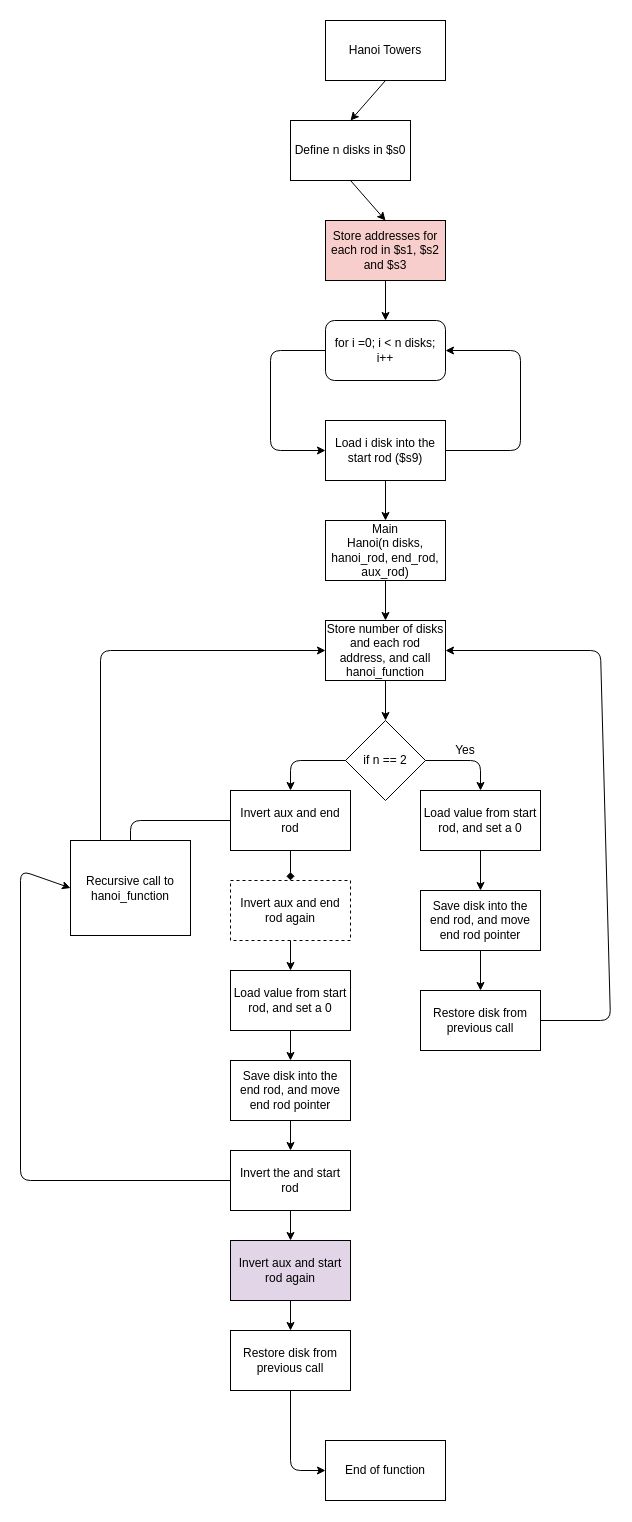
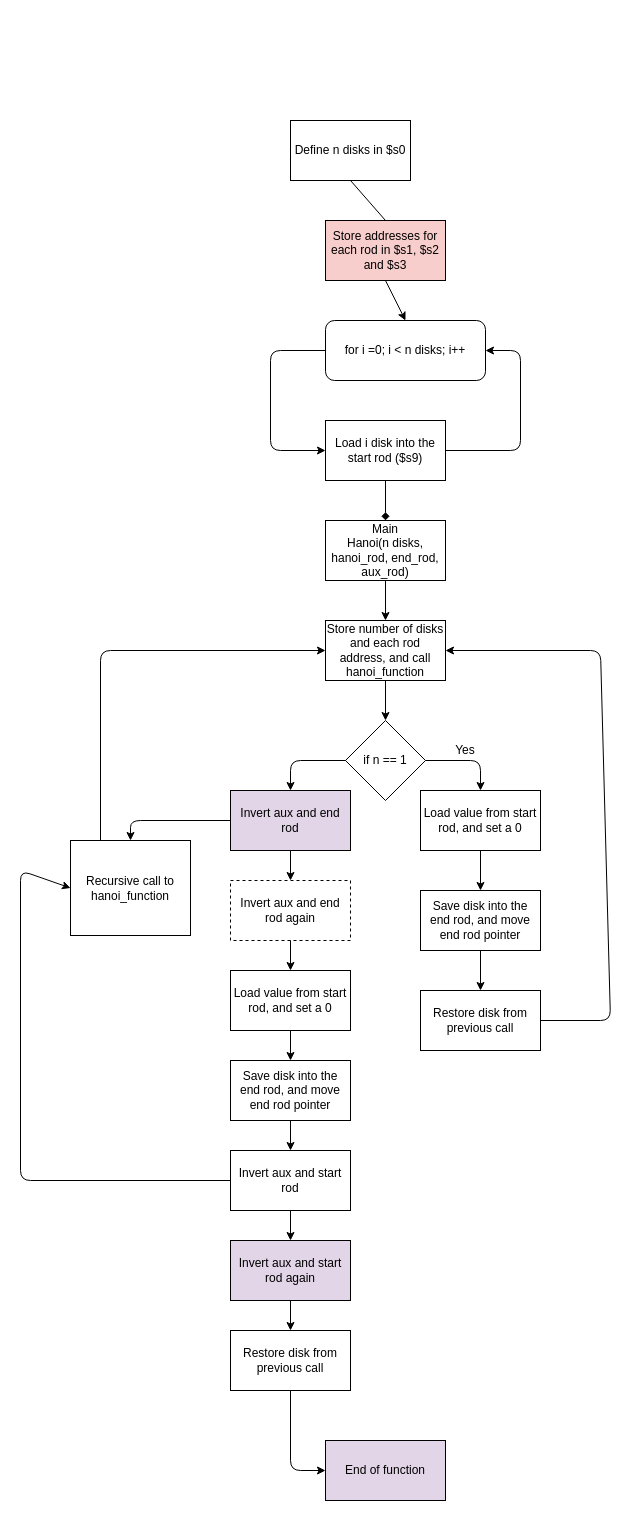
  <mxCell id="0" />
  <mxCell id="1" parent="0" />
- <mxCell id="2" value="Hanoi Towers" style="rounded=0;whiteSpace=wrap;html=1;" vertex="1" parent="1"><mxGeometry x="325" y="20" width="120" height="60" as="geometry" /></mxCell>
  <mxCell id="3" value="Define n disks in $s0" style="rounded=0;whiteSpace=wrap;html=1;" vertex="1" parent="1"><mxGeometry x="290" y="120" width="120" height="60" as="geometry" /></mxCell>
  <mxCell id="4" value="Store addresses for each rod in $s1, $s2 and $s3" style="rounded=0;whiteSpace=wrap;html=1;fillColor=#f8cecc;" vertex="1" parent="1"><mxGeometry x="325" y="220" width="120" height="60" as="geometry" /></mxCell>
- <mxCell id="5" value="for i =0; i &amp;lt; n disks; i++" style="rounded=1;whiteSpace=wrap;html=1;" vertex="1" parent="1"><mxGeometry x="325" y="320" width="120" height="60" as="geometry" /></mxCell>
+ <mxCell id="5" value="for i =0; i &amp;lt; n disks; i++" style="rounded=1;whiteSpace=wrap;html=1;" vertex="1" parent="1"><mxGeometry x="325" y="320" width="160" height="60" as="geometry" /></mxCell>
  <mxCell id="6" value="Load i disk into the start rod ($s9)" style="rounded=0;whiteSpace=wrap;html=1;" vertex="1" parent="1"><mxGeometry x="325" y="420" width="120" height="60" as="geometry" /></mxCell>
- <mxCell id="7" value="" style="endArrow=classic;html=1;exitX=0.5;exitY=1;exitDx=0;exitDy=0;entryX=0.5;entryY=0;entryDx=0;entryDy=0;" edge="1" parent="1" source="3" target="4"><mxGeometry width="50" height="50" relative="1" as="geometry"><mxPoint x="280" y="220" as="sourcePoint" /><mxPoint x="330" y="170" as="targetPoint" /></mxGeometry></mxCell>
+ <mxCell id="7" value="" style="endArrow=none;html=1;exitX=0.5;exitY=1;exitDx=0;exitDy=0;entryX=0.5;entryY=0;entryDx=0;entryDy=0;" edge="1" parent="1" source="3" target="4"><mxGeometry width="50" height="50" relative="1" as="geometry"><mxPoint x="280" y="220" as="sourcePoint" /><mxPoint x="330" y="170" as="targetPoint" /></mxGeometry></mxCell>
  <mxCell id="8" value="" style="endArrow=classic;html=1;exitX=0.5;exitY=1;exitDx=0;exitDy=0;entryX=0.5;entryY=0;entryDx=0;entryDy=0;" edge="1" parent="1" source="4" target="5"><mxGeometry width="50" height="50" relative="1" as="geometry"><mxPoint x="470" y="340" as="sourcePoint" /><mxPoint x="520" y="290" as="targetPoint" /></mxGeometry></mxCell>
  <mxCell id="9" value="" style="endArrow=classic;html=1;exitX=0;exitY=0.5;exitDx=0;exitDy=0;entryX=0;entryY=0.5;entryDx=0;entryDy=0;" edge="1" parent="1" source="5" target="6"><mxGeometry width="50" height="50" relative="1" as="geometry"><mxPoint x="250" y="380" as="sourcePoint" /><mxPoint x="250" y="500" as="targetPoint" /><Array as="points"><mxPoint x="270" y="350" /><mxPoint x="270" y="450" /></Array></mxGeometry></mxCell>
  <mxCell id="10" value="" style="endArrow=classic;html=1;exitX=1;exitY=0.5;exitDx=0;exitDy=0;entryX=1;entryY=0.5;entryDx=0;entryDy=0;" edge="1" parent="1" source="6" target="5"><mxGeometry width="50" height="50" relative="1" as="geometry"><mxPoint x="555" y="370" as="sourcePoint" /><mxPoint x="555" y="470" as="targetPoint" /><Array as="points"><mxPoint x="520" y="450" /><mxPoint x="520" y="350" /></Array></mxGeometry></mxCell>
- <mxCell id="11" value="" style="endArrow=classic;html=1;exitX=0.5;exitY=1;exitDx=0;exitDy=0;entryX=0.5;entryY=0;entryDx=0;entryDy=0;" edge="1" parent="1" source="2" target="3"><mxGeometry width="50" height="50" relative="1" as="geometry"><mxPoint x="220" y="110" as="sourcePoint" /><mxPoint x="270" y="60" as="targetPoint" /></mxGeometry></mxCell>
  <mxCell id="12" value="Main&lt;br&gt;Hanoi(n disks, hanoi_rod, end_rod, aux_rod)&lt;br&gt;" style="rounded=0;whiteSpace=wrap;html=1;" vertex="1" parent="1"><mxGeometry x="325" y="520" width="120" height="60" as="geometry" /></mxCell>
- <mxCell id="13" value="" style="endArrow=classic;html=1;exitX=0.5;exitY=1;exitDx=0;exitDy=0;entryX=0.5;entryY=0;entryDx=0;entryDy=0;" edge="1" parent="1" source="6" target="12"><mxGeometry width="50" height="50" relative="1" as="geometry"><mxPoint x="240" y="540" as="sourcePoint" /><mxPoint x="290" y="490" as="targetPoint" /></mxGeometry></mxCell>
+ <mxCell id="13" value="" style="endArrow=diamond;html=1;exitX=0.5;exitY=1;exitDx=0;exitDy=0;entryX=0.5;entryY=0;entryDx=0;entryDy=0;" edge="1" parent="1" source="6" target="12"><mxGeometry width="50" height="50" relative="1" as="geometry"><mxPoint x="240" y="540" as="sourcePoint" /><mxPoint x="290" y="490" as="targetPoint" /></mxGeometry></mxCell>
  <mxCell id="14" value="Store number of disks and each rod address, and call hanoi_function" style="rounded=0;whiteSpace=wrap;html=1;" vertex="1" parent="1"><mxGeometry x="325" y="620" width="120" height="60" as="geometry" /></mxCell>
  <mxCell id="15" value="" style="endArrow=classic;html=1;exitX=0.5;exitY=1;exitDx=0;exitDy=0;entryX=0.5;entryY=0;entryDx=0;entryDy=0;" edge="1" parent="1" source="12" target="14"><mxGeometry width="50" height="50" relative="1" as="geometry"><mxPoint x="300" y="640" as="sourcePoint" /><mxPoint x="350" y="590" as="targetPoint" /></mxGeometry></mxCell>
  <mxCell id="16" value="" style="endArrow=classic;html=1;exitX=0.5;exitY=1;exitDx=0;exitDy=0;" edge="1" parent="1" source="14"><mxGeometry width="50" height="50" relative="1" as="geometry"><mxPoint x="370" y="760" as="sourcePoint" /><mxPoint x="385" y="720" as="targetPoint" /></mxGeometry></mxCell>
- <mxCell id="17" value="if n == 2" style="rhombus;whiteSpace=wrap;html=1;" vertex="1" parent="1"><mxGeometry x="345" y="720" width="80" height="80" as="geometry" /></mxCell>
+ <mxCell id="17" value="if n == 1" style="rhombus;whiteSpace=wrap;html=1;" vertex="1" parent="1"><mxGeometry x="345" y="720" width="80" height="80" as="geometry" /></mxCell>
  <mxCell id="18" value="" style="endArrow=classic;html=1;exitX=1;exitY=0.5;exitDx=0;exitDy=0;" edge="1" parent="1" source="17"><mxGeometry width="50" height="50" relative="1" as="geometry"><mxPoint x="460" y="790" as="sourcePoint" /><mxPoint x="480" y="790" as="targetPoint" /><Array as="points"><mxPoint x="480" y="760" /></Array></mxGeometry></mxCell>
  <mxCell id="19" value="Load value from start rod, and set a 0" style="rounded=0;whiteSpace=wrap;html=1;" vertex="1" parent="1"><mxGeometry x="420" y="790" width="120" height="60" as="geometry" /></mxCell>
  <mxCell id="20" value="Yes" style="text;html=1;strokeColor=none;fillColor=none;align=center;verticalAlign=middle;whiteSpace=wrap;rounded=0;" vertex="1" parent="1"><mxGeometry x="445" y="740" width="40" height="20" as="geometry" /></mxCell>
  <mxCell id="21" value="Save disk into the end rod, and move end rod pointer" style="rounded=0;whiteSpace=wrap;html=1;" vertex="1" parent="1"><mxGeometry x="420" y="890" width="120" height="60" as="geometry" /></mxCell>
  <mxCell id="22" value="" style="endArrow=classic;html=1;exitX=0.5;exitY=1;exitDx=0;exitDy=0;entryX=0.5;entryY=0;entryDx=0;entryDy=0;" edge="1" parent="1" source="19" target="21"><mxGeometry width="50" height="50" relative="1" as="geometry"><mxPoint x="560" y="890" as="sourcePoint" /><mxPoint x="610" y="840" as="targetPoint" /></mxGeometry></mxCell>
  <mxCell id="23" value="" style="endArrow=classic;html=1;exitX=0;exitY=0.5;exitDx=0;exitDy=0;" edge="1" parent="1" source="17"><mxGeometry width="50" height="50" relative="1" as="geometry"><mxPoint x="240" y="780" as="sourcePoint" /><mxPoint x="290" y="790" as="targetPoint" /><Array as="points"><mxPoint x="290" y="760" /></Array></mxGeometry></mxCell>
- <mxCell id="24" value="Invert aux and end rod" style="rounded=0;whiteSpace=wrap;html=1;" vertex="1" parent="1"><mxGeometry x="230" y="790" width="120" height="60" as="geometry" /></mxCell>
+ <mxCell id="24" value="Invert aux and end rod" style="rounded=0;whiteSpace=wrap;html=1;fillColor=#e1d5e7;" vertex="1" parent="1"><mxGeometry x="230" y="790" width="120" height="60" as="geometry" /></mxCell>
  <mxCell id="25" value="Recursive call to hanoi_function" style="rounded=0;whiteSpace=wrap;html=1;" vertex="1" parent="1"><mxGeometry x="70" y="840" width="120" height="95" as="geometry" /></mxCell>
  <mxCell id="26" value="Invert aux and end rod again" style="rounded=0;whiteSpace=wrap;html=1;dashed=1;" vertex="1" parent="1"><mxGeometry x="230" y="880" width="120" height="60" as="geometry" /></mxCell>
  <mxCell id="27" value="Load value from start rod, and set a 0" style="rounded=0;whiteSpace=wrap;html=1;" vertex="1" parent="1"><mxGeometry x="230" y="970" width="120" height="60" as="geometry" /></mxCell>
  <mxCell id="28" value="Save disk into the end rod, and move end rod pointer" style="rounded=0;whiteSpace=wrap;html=1;" vertex="1" parent="1"><mxGeometry x="230" y="1060" width="120" height="60" as="geometry" /></mxCell>
- <mxCell id="29" value="Invert the and start rod" style="rounded=0;whiteSpace=wrap;html=1;" vertex="1" parent="1"><mxGeometry x="230" y="1150" width="120" height="60" as="geometry" /></mxCell>
+ <mxCell id="29" value="Invert aux and start rod" style="rounded=0;whiteSpace=wrap;html=1;" vertex="1" parent="1"><mxGeometry x="230" y="1150" width="120" height="60" as="geometry" /></mxCell>
  <mxCell id="30" value="Invert aux and start rod again" style="rounded=0;whiteSpace=wrap;html=1;fillColor=#e1d5e7;" vertex="1" parent="1"><mxGeometry x="230" y="1240" width="120" height="60" as="geometry" /></mxCell>
  <mxCell id="31" value="Restore disk from previous call" style="rounded=0;whiteSpace=wrap;html=1;" vertex="1" parent="1"><mxGeometry x="230" y="1330" width="120" height="60" as="geometry" /></mxCell>
- <mxCell id="32" value="End of function" style="rounded=0;whiteSpace=wrap;html=1;" vertex="1" parent="1"><mxGeometry x="325" y="1440" width="120" height="60" as="geometry" /></mxCell>
- <mxCell id="33" value="" style="endArrow=none;html=1;exitX=0;exitY=0.5;exitDx=0;exitDy=0;entryX=0.5;entryY=0;entryDx=0;entryDy=0;" edge="1" parent="1" source="24" target="25"><mxGeometry width="50" height="50" relative="1" as="geometry"><mxPoint x="120" y="815" as="sourcePoint" /><mxPoint x="130" y="820" as="targetPoint" /><Array as="points"><mxPoint x="130" y="820" /></Array></mxGeometry></mxCell>
+ <mxCell id="32" value="End of function" style="rounded=0;whiteSpace=wrap;html=1;fillColor=#e1d5e7;" vertex="1" parent="1"><mxGeometry x="325" y="1440" width="120" height="60" as="geometry" /></mxCell>
+ <mxCell id="33" value="" style="endArrow=classic;html=1;exitX=0;exitY=0.5;exitDx=0;exitDy=0;entryX=0.5;entryY=0;entryDx=0;entryDy=0;" edge="1" parent="1" source="24" target="25"><mxGeometry width="50" height="50" relative="1" as="geometry"><mxPoint x="120" y="815" as="sourcePoint" /><mxPoint x="130" y="820" as="targetPoint" /><Array as="points"><mxPoint x="130" y="820" /></Array></mxGeometry></mxCell>
  <mxCell id="34" value="" style="endArrow=classic;html=1;exitX=0.5;exitY=1;exitDx=0;exitDy=0;entryX=0.5;entryY=0;entryDx=0;entryDy=0;" edge="1" parent="1" source="26" target="27"><mxGeometry width="50" height="50" relative="1" as="geometry"><mxPoint x="120" y="1030" as="sourcePoint" /><mxPoint x="170" y="980" as="targetPoint" /></mxGeometry></mxCell>
  <mxCell id="35" value="" style="endArrow=classic;html=1;entryX=0.5;entryY=0;entryDx=0;entryDy=0;exitX=0.5;exitY=1;exitDx=0;exitDy=0;" edge="1" parent="1" source="27" target="28"><mxGeometry width="50" height="50" relative="1" as="geometry"><mxPoint x="425" y="1075" as="sourcePoint" /><mxPoint x="345" y="1085" as="targetPoint" /></mxGeometry></mxCell>
  <mxCell id="36" value="" style="endArrow=classic;html=1;exitX=0.5;exitY=1;exitDx=0;exitDy=0;entryX=0.5;entryY=0;entryDx=0;entryDy=0;" edge="1" parent="1" source="28" target="29"><mxGeometry width="50" height="50" relative="1" as="geometry"><mxPoint x="110" y="1190" as="sourcePoint" /><mxPoint x="160" y="1140" as="targetPoint" /></mxGeometry></mxCell>
  <mxCell id="37" value="" style="endArrow=classic;html=1;exitX=0;exitY=0.5;exitDx=0;exitDy=0;entryX=0;entryY=0.5;entryDx=0;entryDy=0;" edge="1" parent="1" source="29" target="25"><mxGeometry width="50" height="50" relative="1" as="geometry"><mxPoint x="100" y="1210" as="sourcePoint" /><mxPoint x="10" y="850" as="targetPoint" /><Array as="points"><mxPoint x="20" y="1180" /><mxPoint x="20" y="870" /></Array></mxGeometry></mxCell>
  <mxCell id="38" value="" style="endArrow=classic;html=1;exitX=0.25;exitY=0;exitDx=0;exitDy=0;entryX=0;entryY=0.5;entryDx=0;entryDy=0;" edge="1" parent="1" source="25" target="14"><mxGeometry width="50" height="50" relative="1" as="geometry"><mxPoint x="50" y="780" as="sourcePoint" /><mxPoint x="100" y="730" as="targetPoint" /><Array as="points"><mxPoint x="100" y="650" /></Array></mxGeometry></mxCell>
- <mxCell id="39" value="" style="endArrow=diamond;html=1;exitX=0.5;exitY=1;exitDx=0;exitDy=0;entryX=0.5;entryY=0;entryDx=0;entryDy=0;" edge="1" parent="1" source="24" target="26"><mxGeometry width="50" height="50" relative="1" as="geometry"><mxPoint x="140" y="1000" as="sourcePoint" /><mxPoint x="190" y="950" as="targetPoint" /></mxGeometry></mxCell>
+ <mxCell id="39" value="" style="endArrow=classic;html=1;exitX=0.5;exitY=1;exitDx=0;exitDy=0;entryX=0.5;entryY=0;entryDx=0;entryDy=0;" edge="1" parent="1" source="24" target="26"><mxGeometry width="50" height="50" relative="1" as="geometry"><mxPoint x="140" y="1000" as="sourcePoint" /><mxPoint x="190" y="950" as="targetPoint" /></mxGeometry></mxCell>
  <mxCell id="40" value="" style="endArrow=classic;html=1;exitX=0.5;exitY=1;exitDx=0;exitDy=0;entryX=0.5;entryY=0;entryDx=0;entryDy=0;" edge="1" parent="1" source="29" target="30"><mxGeometry width="50" height="50" relative="1" as="geometry"><mxPoint x="130" y="1260" as="sourcePoint" /><mxPoint x="180" y="1210" as="targetPoint" /></mxGeometry></mxCell>
  <mxCell id="41" value="" style="endArrow=classic;html=1;exitX=0.5;exitY=1;exitDx=0;exitDy=0;entryX=0.5;entryY=0;entryDx=0;entryDy=0;" edge="1" parent="1" source="30" target="31"><mxGeometry width="50" height="50" relative="1" as="geometry"><mxPoint x="90" y="1360" as="sourcePoint" /><mxPoint x="140" y="1310" as="targetPoint" /></mxGeometry></mxCell>
  <mxCell id="42" value="" style="endArrow=classic;html=1;exitX=0.5;exitY=1;exitDx=0;exitDy=0;entryX=0;entryY=0.5;entryDx=0;entryDy=0;" edge="1" parent="1" source="31" target="32"><mxGeometry width="50" height="50" relative="1" as="geometry"><mxPoint x="150" y="1510" as="sourcePoint" /><mxPoint x="200" y="1460" as="targetPoint" /><Array as="points"><mxPoint x="290" y="1470" /></Array></mxGeometry></mxCell>
  <mxCell id="43" value="Restore disk from previous call" style="rounded=0;whiteSpace=wrap;html=1;" vertex="1" parent="1"><mxGeometry x="420" y="990" width="120" height="60" as="geometry" /></mxCell>
  <mxCell id="44" value="" style="endArrow=classic;html=1;exitX=0.5;exitY=1;exitDx=0;exitDy=0;entryX=0.5;entryY=0;entryDx=0;entryDy=0;" edge="1" parent="1" source="21" target="43"><mxGeometry width="50" height="50" relative="1" as="geometry"><mxPoint x="620" y="1010" as="sourcePoint" /><mxPoint x="670" y="960" as="targetPoint" /></mxGeometry></mxCell>
  <mxCell id="45" value="" style="endArrow=classic;html=1;exitX=1;exitY=0.5;exitDx=0;exitDy=0;entryX=1;entryY=0.5;entryDx=0;entryDy=0;" edge="1" parent="1" source="43" target="14"><mxGeometry width="50" height="50" relative="1" as="geometry"><mxPoint x="690" y="1205" as="sourcePoint" /><mxPoint x="580" y="590" as="targetPoint" /><Array as="points"><mxPoint x="610" y="1020" /><mxPoint x="600" y="650" /></Array></mxGeometry></mxCell>
